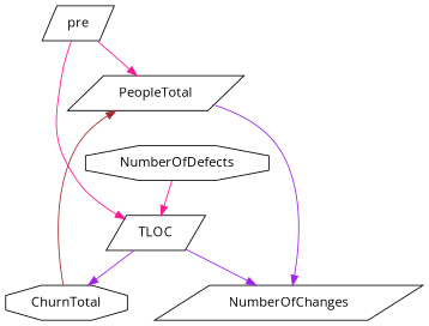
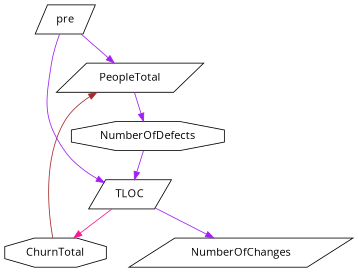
  digraph {
    fontname="Open Sans"
    node [fontname="Open Sans" shape=parallelogram]
    edge [color=purple fontname="Open Sans"]
    PeopleTotal
    NumberOfChanges
    ChurnTotal [shape=octagon]
    TLOC
    pre
    NumberOfDefects [shape=octagon]
-   PeopleTotal -> NumberOfChanges
+   PeopleTotal -> NumberOfDefects
    ChurnTotal -> PeopleTotal [color=brown]
    TLOC -> NumberOfChanges
-   TLOC -> ChurnTotal
-   pre -> PeopleTotal [color=deeppink]
-   pre -> TLOC [color=deeppink]
-   NumberOfDefects -> TLOC [color=deeppink]
+   TLOC -> ChurnTotal [color=deeppink]
+   pre -> PeopleTotal
+   pre -> TLOC
+   NumberOfDefects -> TLOC
  }
